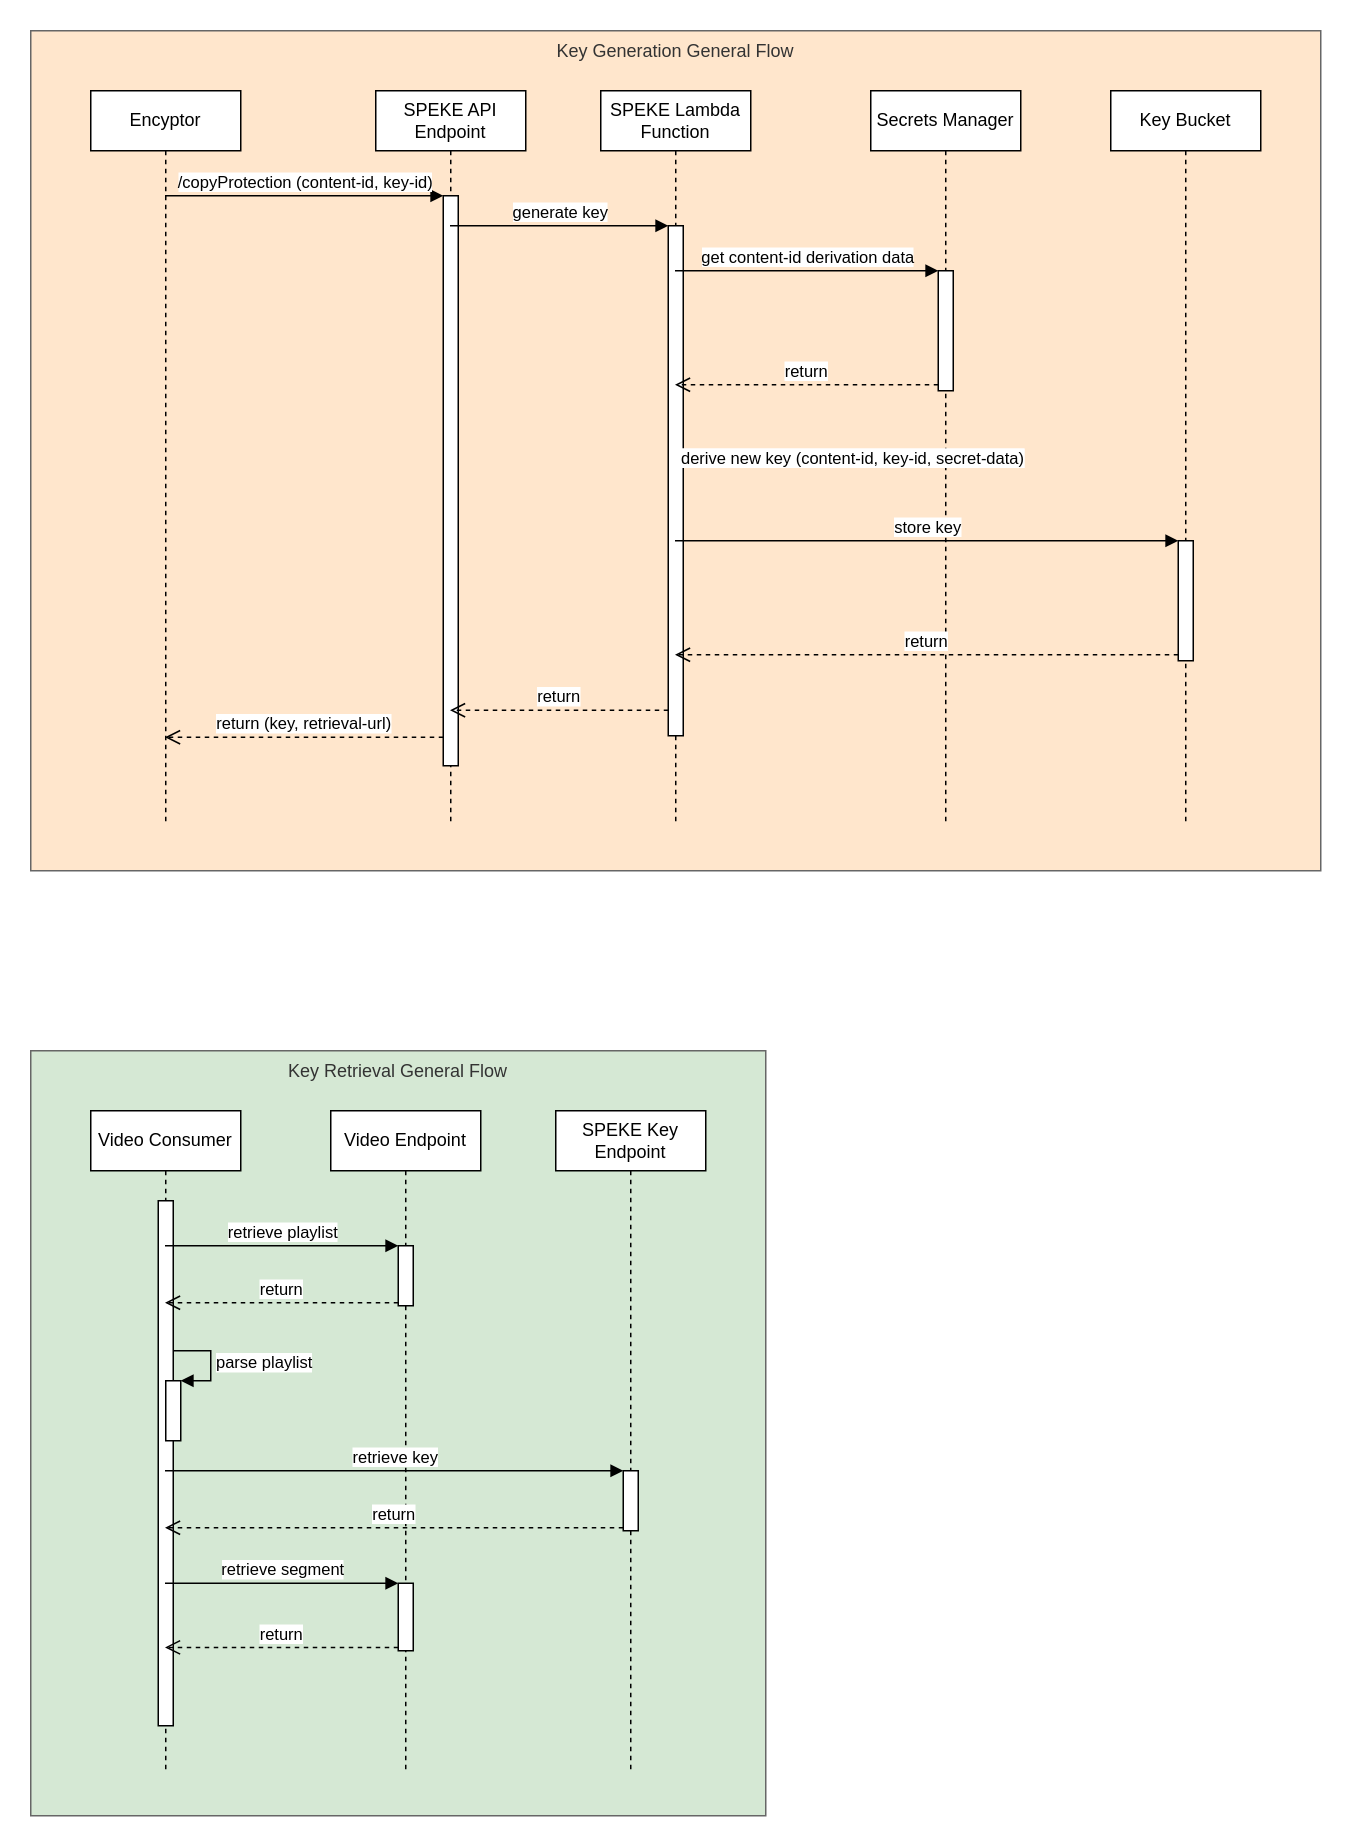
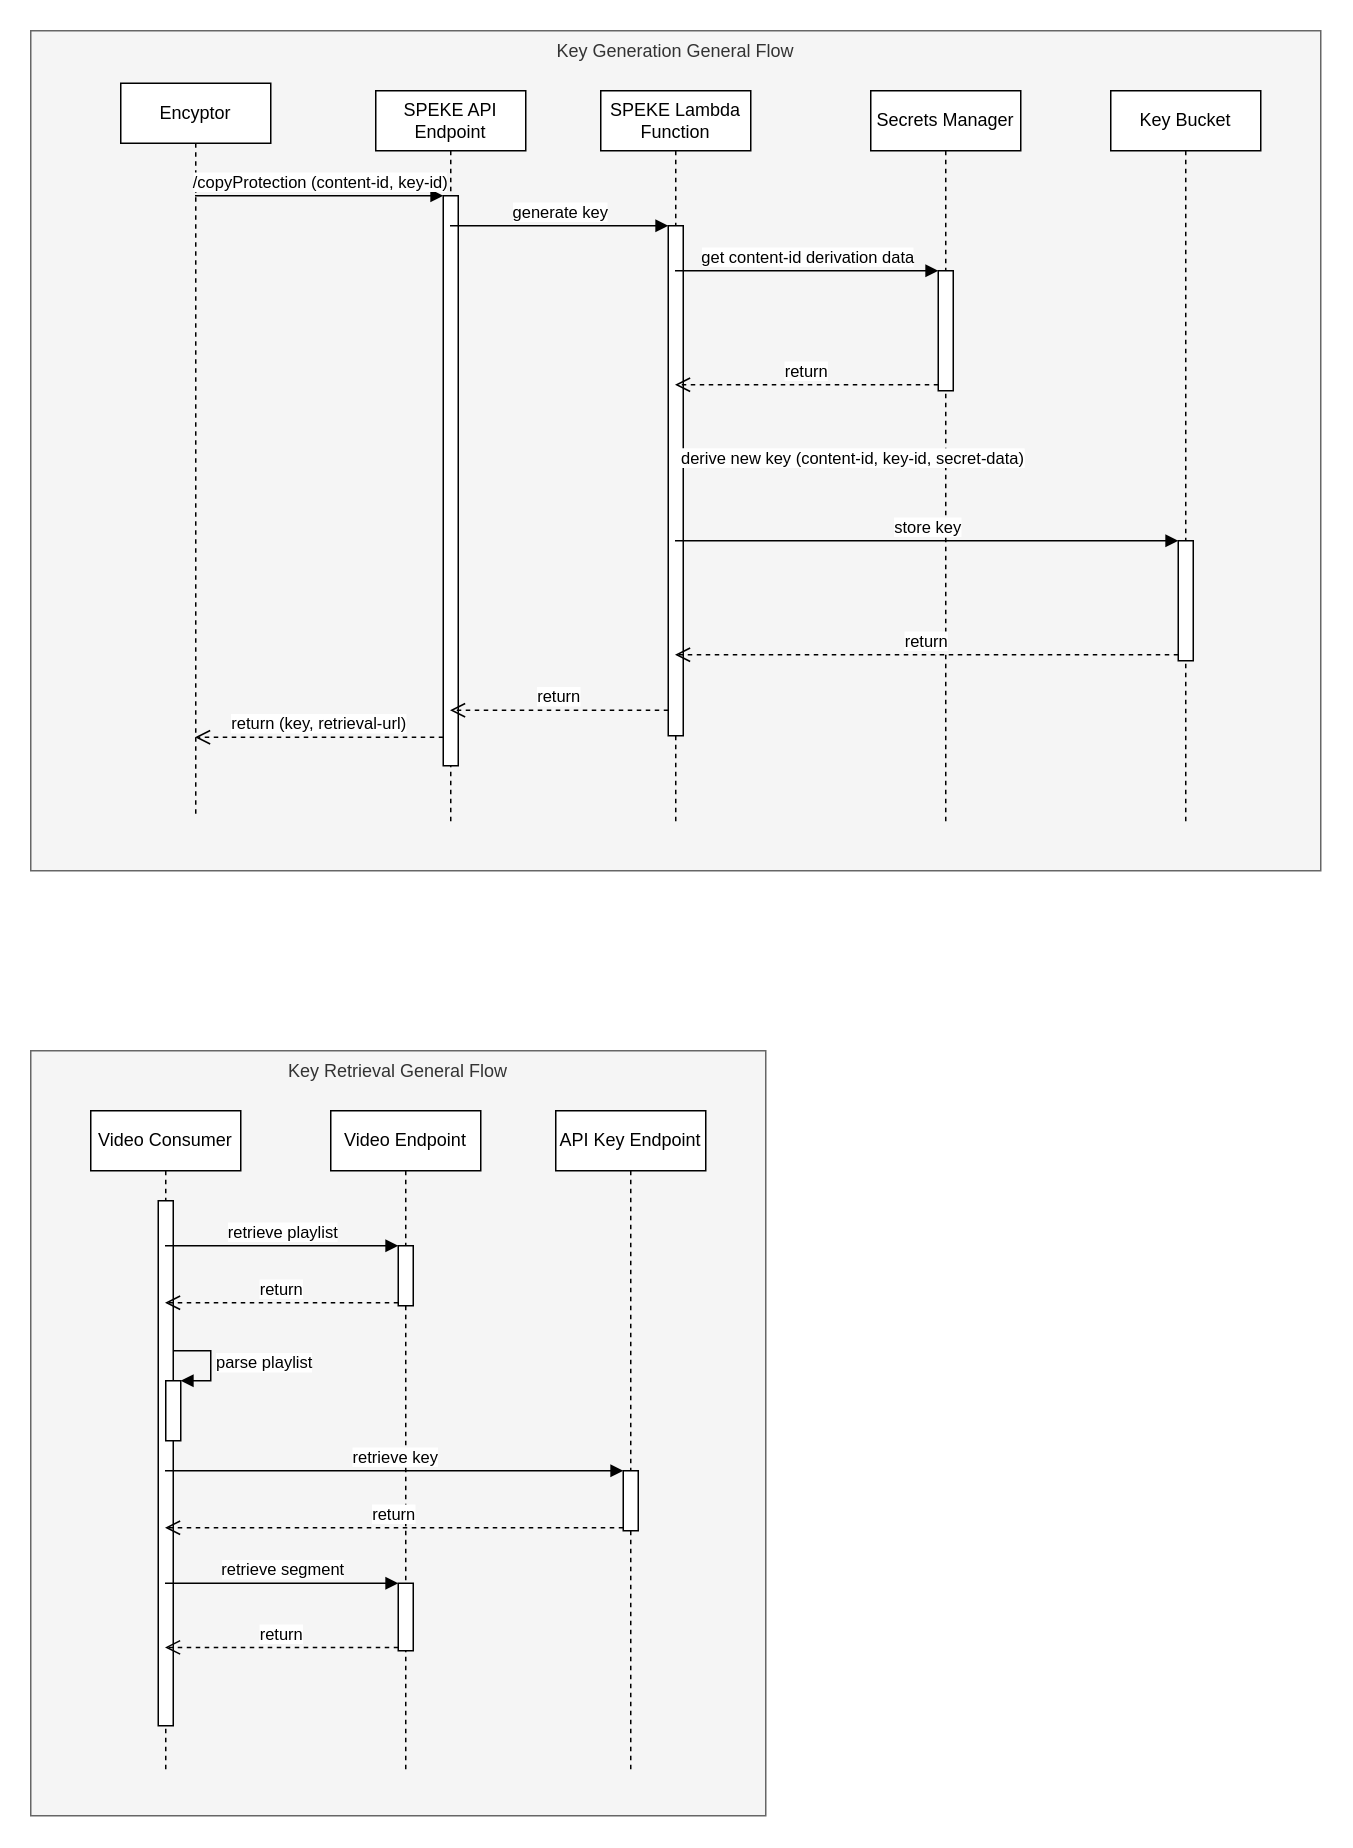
  <mxCell id="0" />
  <mxCell id="1" parent="0" />
- <mxCell id="2" value="Key Retrieval General Flow" style="dashed=0;verticalAlign=top;fontStyle=0;fillColor=#d5e8d4;strokeColor=#666666;fontColor=#333333;" vertex="1" parent="1"><mxGeometry x="20" y="700" width="490" height="510" as="geometry" /></mxCell>
- <mxCell id="3" value="Key Generation General Flow" style="dashed=0;verticalAlign=top;fontStyle=0;fillColor=#ffe6cc;strokeColor=#666666;fontColor=#333333;" parent="1" vertex="1"><mxGeometry x="20" y="20" width="860" height="560" as="geometry" /></mxCell>
- <mxCell id="4" value="Encyptor" style="shape=umlLifeline;perimeter=lifelinePerimeter;whiteSpace=wrap;html=1;container=1;collapsible=0;recursiveResize=0;outlineConnect=0;" parent="1" vertex="1"><mxGeometry x="60" y="60" width="100" height="490" as="geometry" /></mxCell>
+ <mxCell id="2" value="Key Retrieval General Flow" style="dashed=0;verticalAlign=top;fontStyle=0;fillColor=#f5f5f5;strokeColor=#666666;fontColor=#333333;" vertex="1" parent="1"><mxGeometry x="20" y="700" width="490" height="510" as="geometry" /></mxCell>
+ <mxCell id="3" value="Key Generation General Flow" style="dashed=0;verticalAlign=top;fontStyle=0;fillColor=#f5f5f5;strokeColor=#666666;fontColor=#333333;" parent="1" vertex="1"><mxGeometry x="20" y="20" width="860" height="560" as="geometry" /></mxCell>
+ <mxCell id="4" value="Encyptor" style="shape=umlLifeline;perimeter=lifelinePerimeter;whiteSpace=wrap;html=1;container=1;collapsible=0;recursiveResize=0;outlineConnect=0;" parent="1" vertex="1"><mxGeometry x="80" y="55" width="100" height="490" as="geometry" /></mxCell>
  <mxCell id="5" value="SPEKE API Endpoint" style="shape=umlLifeline;perimeter=lifelinePerimeter;whiteSpace=wrap;html=1;container=1;collapsible=0;recursiveResize=0;outlineConnect=0;" parent="1" vertex="1"><mxGeometry x="250" y="60" width="100" height="490" as="geometry" /></mxCell>
  <mxCell id="6" value="" style="html=1;points=[];perimeter=orthogonalPerimeter;" parent="5" vertex="1"><mxGeometry x="45" y="70" width="10" height="380" as="geometry" /></mxCell>
  <mxCell id="7" value="SPEKE Lambda Function" style="shape=umlLifeline;perimeter=lifelinePerimeter;whiteSpace=wrap;html=1;container=1;collapsible=0;recursiveResize=0;outlineConnect=0;" parent="1" vertex="1"><mxGeometry x="400" y="60" width="100" height="490" as="geometry" /></mxCell>
  <mxCell id="8" value="" style="html=1;points=[];perimeter=orthogonalPerimeter;" parent="7" vertex="1"><mxGeometry x="45" y="90" width="10" height="340" as="geometry" /></mxCell>
  <mxCell id="9" value="Secrets Manager" style="shape=umlLifeline;perimeter=lifelinePerimeter;whiteSpace=wrap;html=1;container=1;collapsible=0;recursiveResize=0;outlineConnect=0;" parent="1" vertex="1"><mxGeometry x="580" y="60" width="100" height="490" as="geometry" /></mxCell>
  <mxCell id="10" value="" style="html=1;points=[];perimeter=orthogonalPerimeter;" parent="9" vertex="1"><mxGeometry x="45" y="120" width="10" height="80" as="geometry" /></mxCell>
  <mxCell id="11" value="Key Bucket" style="shape=umlLifeline;perimeter=lifelinePerimeter;whiteSpace=wrap;html=1;container=1;collapsible=0;recursiveResize=0;outlineConnect=0;" parent="1" vertex="1"><mxGeometry x="740" y="60" width="100" height="490" as="geometry" /></mxCell>
  <mxCell id="12" value="" style="html=1;points=[];perimeter=orthogonalPerimeter;" parent="11" vertex="1"><mxGeometry x="45" y="300" width="10" height="80" as="geometry" /></mxCell>
  <mxCell id="13" value="/copyProtection (content-id, key-id)" style="html=1;verticalAlign=bottom;endArrow=block;entryX=0;entryY=0;" parent="1" source="4" target="6" edge="1"><mxGeometry relative="1" as="geometry"><mxPoint x="200" y="130" as="sourcePoint" /></mxGeometry></mxCell>
  <mxCell id="14" value="return (key, retrieval-url)" style="html=1;verticalAlign=bottom;endArrow=open;dashed=1;endSize=8;exitX=0;exitY=0.95;" parent="1" source="6" target="4" edge="1"><mxGeometry relative="1" as="geometry"><mxPoint x="200" y="206" as="targetPoint" /></mxGeometry></mxCell>
  <mxCell id="15" value="generate key" style="html=1;verticalAlign=bottom;endArrow=block;entryX=0;entryY=0;" parent="1" source="5" target="8" edge="1"><mxGeometry relative="1" as="geometry"><mxPoint x="390" y="150" as="sourcePoint" /></mxGeometry></mxCell>
  <mxCell id="16" value="return" style="html=1;verticalAlign=bottom;endArrow=open;dashed=1;endSize=8;exitX=0;exitY=0.95;" parent="1" source="8" target="5" edge="1"><mxGeometry relative="1" as="geometry"><mxPoint x="390" y="226" as="targetPoint" /></mxGeometry></mxCell>
  <mxCell id="17" value="get content-id derivation data" style="html=1;verticalAlign=bottom;endArrow=block;entryX=0;entryY=0;" parent="1" source="7" target="10" edge="1"><mxGeometry relative="1" as="geometry"><mxPoint x="560" y="180" as="sourcePoint" /></mxGeometry></mxCell>
  <mxCell id="18" value="return" style="html=1;verticalAlign=bottom;endArrow=open;dashed=1;endSize=8;exitX=0;exitY=0.95;" parent="1" source="10" target="7" edge="1"><mxGeometry relative="1" as="geometry"><mxPoint x="560" y="256" as="targetPoint" /></mxGeometry></mxCell>
  <mxCell id="19" value="derive new key (content-id, key-id, secret-data)" style="edgeStyle=orthogonalEdgeStyle;html=1;align=left;spacingLeft=2;endArrow=block;rounded=0;" parent="1" source="7" target="7" edge="1"><mxGeometry relative="1" as="geometry"><mxPoint x="555" y="280" as="sourcePoint" /><Array as="points"><mxPoint x="500" y="340" /><mxPoint x="500" y="280" /></Array><mxPoint x="530" y="300" as="targetPoint" /></mxGeometry></mxCell>
  <mxCell id="20" value="store key" style="html=1;verticalAlign=bottom;endArrow=block;entryX=0;entryY=0;" parent="1" source="7" target="12" edge="1"><mxGeometry relative="1" as="geometry"><mxPoint x="730" y="370" as="sourcePoint" /></mxGeometry></mxCell>
  <mxCell id="21" value="return" style="html=1;verticalAlign=bottom;endArrow=open;dashed=1;endSize=8;exitX=0;exitY=0.95;" parent="1" source="12" target="7" edge="1"><mxGeometry relative="1" as="geometry"><mxPoint x="730" y="446" as="targetPoint" /></mxGeometry></mxCell>
  <mxCell id="22" value="derive new key (content-id, key-id, secret-data)" style="edgeStyle=orthogonalEdgeStyle;html=1;align=left;spacingLeft=2;endArrow=block;rounded=0;" parent="1" source="7" target="7" edge="1"><mxGeometry relative="1" as="geometry"><mxPoint x="559.5" y="460" as="sourcePoint" /><Array as="points"><mxPoint x="500" y="460" /><mxPoint x="500" y="530" /></Array><mxPoint x="559.5" y="530" as="targetPoint" /></mxGeometry></mxCell>
  <mxCell id="23" value="Video Consumer" style="shape=umlLifeline;perimeter=lifelinePerimeter;whiteSpace=wrap;html=1;container=1;collapsible=0;recursiveResize=0;outlineConnect=0;" parent="1" vertex="1"><mxGeometry x="60" y="740" width="100" height="440" as="geometry" /></mxCell>
  <mxCell id="24" value="" style="html=1;points=[];perimeter=orthogonalPerimeter;" vertex="1" parent="23"><mxGeometry x="45" y="60" width="10" height="350" as="geometry" /></mxCell>
  <mxCell id="25" value="Video Endpoint" style="shape=umlLifeline;perimeter=lifelinePerimeter;whiteSpace=wrap;html=1;container=1;collapsible=0;recursiveResize=0;outlineConnect=0;" parent="1" vertex="1"><mxGeometry x="220" y="740" width="100" height="440" as="geometry" /></mxCell>
  <mxCell id="26" value="" style="html=1;points=[];perimeter=orthogonalPerimeter;" vertex="1" parent="25"><mxGeometry x="45" y="90" width="10" height="40" as="geometry" /></mxCell>
  <mxCell id="27" value="" style="html=1;points=[];perimeter=orthogonalPerimeter;" vertex="1" parent="25"><mxGeometry x="45" y="315" width="10" height="45" as="geometry" /></mxCell>
- <mxCell id="28" value="SPEKE Key Endpoint" style="shape=umlLifeline;perimeter=lifelinePerimeter;whiteSpace=wrap;html=1;container=1;collapsible=0;recursiveResize=0;outlineConnect=0;" parent="1" vertex="1"><mxGeometry x="370" y="740" width="100" height="440" as="geometry" /></mxCell>
+ <mxCell id="28" value="API Key Endpoint" style="shape=umlLifeline;perimeter=lifelinePerimeter;whiteSpace=wrap;html=1;container=1;collapsible=0;recursiveResize=0;outlineConnect=0;" parent="1" vertex="1"><mxGeometry x="370" y="740" width="100" height="440" as="geometry" /></mxCell>
  <mxCell id="29" value="" style="html=1;points=[];perimeter=orthogonalPerimeter;" vertex="1" parent="28"><mxGeometry x="45" y="240" width="10" height="40" as="geometry" /></mxCell>
  <mxCell id="30" value="retrieve playlist" style="html=1;verticalAlign=bottom;endArrow=block;entryX=0;entryY=0;" edge="1" target="26" parent="1" source="23"><mxGeometry relative="1" as="geometry"><mxPoint x="200" y="830" as="sourcePoint" /></mxGeometry></mxCell>
  <mxCell id="31" value="return" style="html=1;verticalAlign=bottom;endArrow=open;dashed=1;endSize=8;exitX=0;exitY=0.95;" edge="1" source="26" parent="1" target="23"><mxGeometry relative="1" as="geometry"><mxPoint x="200" y="906" as="targetPoint" /></mxGeometry></mxCell>
  <mxCell id="32" value="" style="html=1;points=[];perimeter=orthogonalPerimeter;" vertex="1" parent="1"><mxGeometry x="110" y="920" width="10" height="40" as="geometry" /></mxCell>
  <mxCell id="33" value="parse playlist" style="edgeStyle=orthogonalEdgeStyle;html=1;align=left;spacingLeft=2;endArrow=block;rounded=0;entryX=1;entryY=0;" edge="1" target="32" parent="1"><mxGeometry relative="1" as="geometry"><mxPoint x="115" y="900" as="sourcePoint" /><Array as="points"><mxPoint x="140" y="900" /></Array></mxGeometry></mxCell>
  <mxCell id="34" value="retrieve key" style="html=1;verticalAlign=bottom;endArrow=block;entryX=0;entryY=0;" edge="1" target="29" parent="1" source="23"><mxGeometry relative="1" as="geometry"><mxPoint x="370" y="980" as="sourcePoint" /></mxGeometry></mxCell>
  <mxCell id="35" value="return" style="html=1;verticalAlign=bottom;endArrow=open;dashed=1;endSize=8;exitX=0;exitY=0.95;" edge="1" source="29" parent="1" target="23"><mxGeometry relative="1" as="geometry"><mxPoint x="370" y="1056" as="targetPoint" /></mxGeometry></mxCell>
  <mxCell id="36" value="retrieve segment" style="html=1;verticalAlign=bottom;endArrow=block;entryX=0;entryY=0;" edge="1" target="27" parent="1" source="23"><mxGeometry relative="1" as="geometry"><mxPoint x="195" y="1055" as="sourcePoint" /></mxGeometry></mxCell>
  <mxCell id="37" value="return" style="html=1;verticalAlign=bottom;endArrow=open;dashed=1;endSize=8;exitX=0;exitY=0.95;" edge="1" source="27" parent="1" target="23"><mxGeometry relative="1" as="geometry"><mxPoint x="195" y="1131" as="targetPoint" /></mxGeometry></mxCell>
